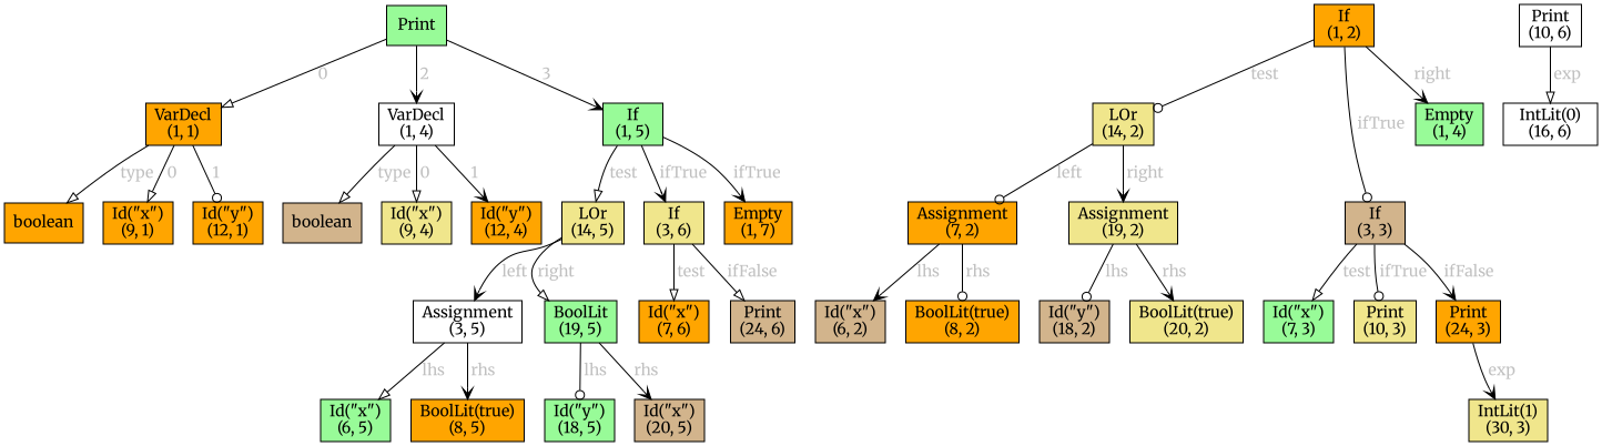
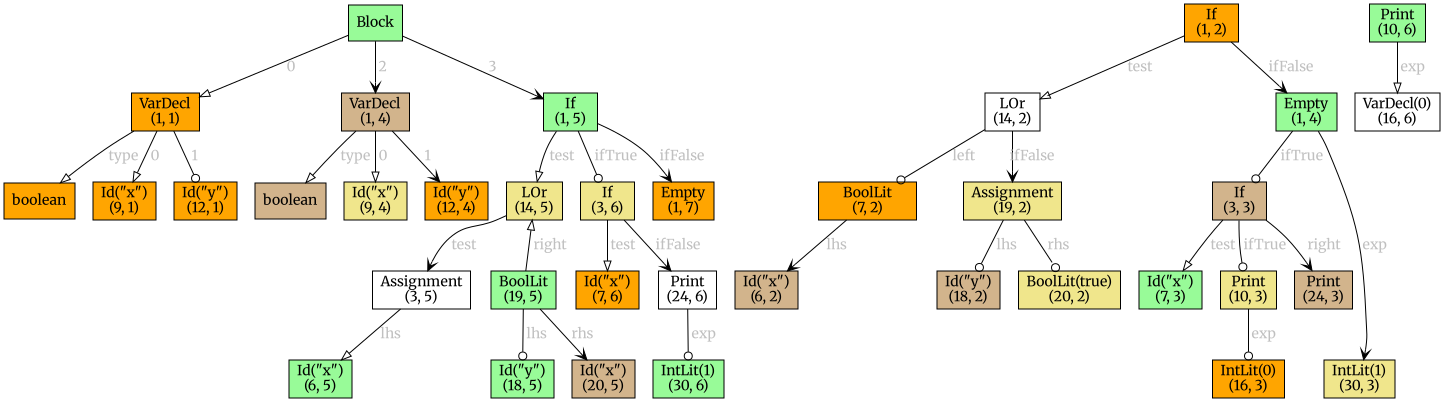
  digraph {
    fontname=Merriweather
    node [fillcolor=orange fontname=Merriweather shape=box style=filled]
    edge [arrowhead=vee fontcolor=gray fontname=Merriweather]
-   n1 [fillcolor=palegreen label=Print]
+   n1 [fillcolor=palegreen label=Block]
    n2 [label="VarDecl\n(1, 1)"]
-   n3 [fillcolor=white label="VarDecl\n(1, 4)"]
+   n3 [fillcolor=tan label="VarDecl\n(1, 4)"]
    n4 [fillcolor=palegreen label="If\n(1, 5)"]
    n5 [label=boolean]
    n6 [label="Id(\"x\")\n(9, 1)"]
    n7 [label="Id(\"y\")\n(12, 1)"]
    n8 [label="If\n(1, 2)"]
-   n9 [fillcolor=khaki label="LOr\n(14, 2)"]
+   n9 [fillcolor=white label="LOr\n(14, 2)"]
    n10 [fillcolor=tan label="If\n(3, 3)"]
    n11 [fillcolor=palegreen label="Empty\n(1, 4)"]
    n12 [fillcolor=tan label=boolean]
    n13 [fillcolor=khaki label="Id(\"x\")\n(9, 4)"]
    n14 [label="Id(\"y\")\n(12, 4)"]
    n15 [fillcolor=khaki label="LOr\n(14, 5)"]
    n16 [fillcolor=khaki label="If\n(3, 6)"]
    n17 [label="Empty\n(1, 7)"]
-   n18 [label="Assignment\n(7, 2)"]
+   n18 [label="BoolLit\n(7, 2)"]
    n19 [fillcolor=khaki label="Assignment\n(19, 2)"]
    n20 [fillcolor=palegreen label="Id(\"x\")\n(7, 3)"]
    n21 [fillcolor=khaki label="Print\n(10, 3)"]
-   n22 [label="Print\n(24, 3)"]
+   n22 [fillcolor=tan label="Print\n(24, 3)"]
    n23 [fillcolor=tan label="Id(\"x\")\n(6, 2)"]
-   n24 [label="BoolLit(true)\n(8, 2)"]
    n25 [fillcolor=tan label="Id(\"y\")\n(18, 2)"]
    n26 [fillcolor=khaki label="BoolLit(true)\n(20, 2)"]
+   n27 [label="IntLit(0)\n(16, 3)"]
    n28 [fillcolor=khaki label="IntLit(1)\n(30, 3)"]
    n29 [fillcolor=white label="Assignment\n(3, 5)"]
    n30 [fillcolor=palegreen label="BoolLit\n(19, 5)"]
    n31 [label="Id(\"x\")\n(7, 6)"]
-   n32 [fillcolor=tan label="Print\n(24, 6)"]
+   n32 [fillcolor=white label="Print\n(24, 6)"]
    n33 [fillcolor=palegreen label="Id(\"x\")\n(6, 5)"]
-   n34 [label="BoolLit(true)\n(8, 5)"]
    n35 [fillcolor=palegreen label="Id(\"y\")\n(18, 5)"]
    n36 [fillcolor=tan label="Id(\"x\")\n(20, 5)"]
-   n37 [fillcolor=white label="Print\n(10, 6)"]
-   n38 [fillcolor=white label="IntLit(0)\n(16, 6)"]
+   n37 [fillcolor=palegreen label="Print\n(10, 6)"]
+   n38 [fillcolor=white label="VarDecl(0)\n(16, 6)"]
+   n39 [fillcolor=palegreen label="IntLit(1)\n(30, 6)"]
    n1 -> n2 [arrowhead=onormal label=" 0"]
    n1 -> n3 [label=" 2"]
    n1 -> n4 [label=" 3"]
    n2 -> n5 [arrowhead=onormal label=" type"]
    n2 -> n6 [arrowhead=onormal label=" 0"]
    n2 -> n7 [arrowhead=odot label=" 1"]
    n3 -> n12 [arrowhead=onormal label=" type"]
    n3 -> n13 [arrowhead=onormal label=" 0"]
    n3 -> n14 [label=" 1"]
    n4 -> n15 [arrowhead=onormal label=" test"]
-   n4 -> n16 [label=" ifTrue"]
-   n4 -> n17 [label=" ifTrue"]
-   n8 -> n9 [arrowhead=odot label=" test"]
-   n8 -> n10 [arrowhead=odot label=" ifTrue"]
-   n8 -> n11 [label=" right"]
+   n4 -> n16 [arrowhead=odot label=" ifTrue"]
+   n4 -> n17 [label=" ifFalse"]
+   n8 -> n9 [arrowhead=onormal label=" test"]
+   n11 -> n10 [arrowhead=odot label=" ifTrue"]
+   n8 -> n11 [label=" ifFalse"]
    n9 -> n18 [arrowhead=odot label=" left"]
-   n9 -> n19 [label=" right"]
+   n9 -> n19 [label=" ifFalse"]
    n10 -> n20 [arrowhead=onormal label=" test"]
    n10 -> n21 [arrowhead=odot label=" ifTrue"]
-   n10 -> n22 [label=" ifFalse"]
-   n15 -> n29 [label=" left"]
-   n15 -> n30 [arrowhead=onormal label=" right"]
+   n10 -> n22 [label=" right"]
+   n15 -> n29 [label=" test"]
+   n30 -> n15 [arrowhead=onormal label=" right"]
    n16 -> n31 [arrowhead=onormal label=" test"]
-   n16 -> n32 [arrowhead=onormal label=" ifFalse"]
+   n16 -> n32 [label=" ifFalse"]
    n18 -> n23 [label=" lhs"]
-   n18 -> n24 [arrowhead=odot label=" rhs"]
    n19 -> n25 [arrowhead=odot label=" lhs"]
-   n19 -> n26 [label=" rhs"]
-   n22 -> n28 [label=" exp"]
+   n19 -> n26 [arrowhead=odot label=" rhs"]
+   n21 -> n27 [arrowhead=odot label=" exp"]
+   n11 -> n28 [label=" exp"]
    n29 -> n33 [arrowhead=onormal label=" lhs"]
-   n29 -> n34 [label=" rhs"]
    n30 -> n35 [arrowhead=odot label=" lhs"]
    n30 -> n36 [label=" rhs"]
+   n32 -> n39 [arrowhead=odot label=" exp"]
    n37 -> n38 [arrowhead=onormal label=" exp"]
  }
